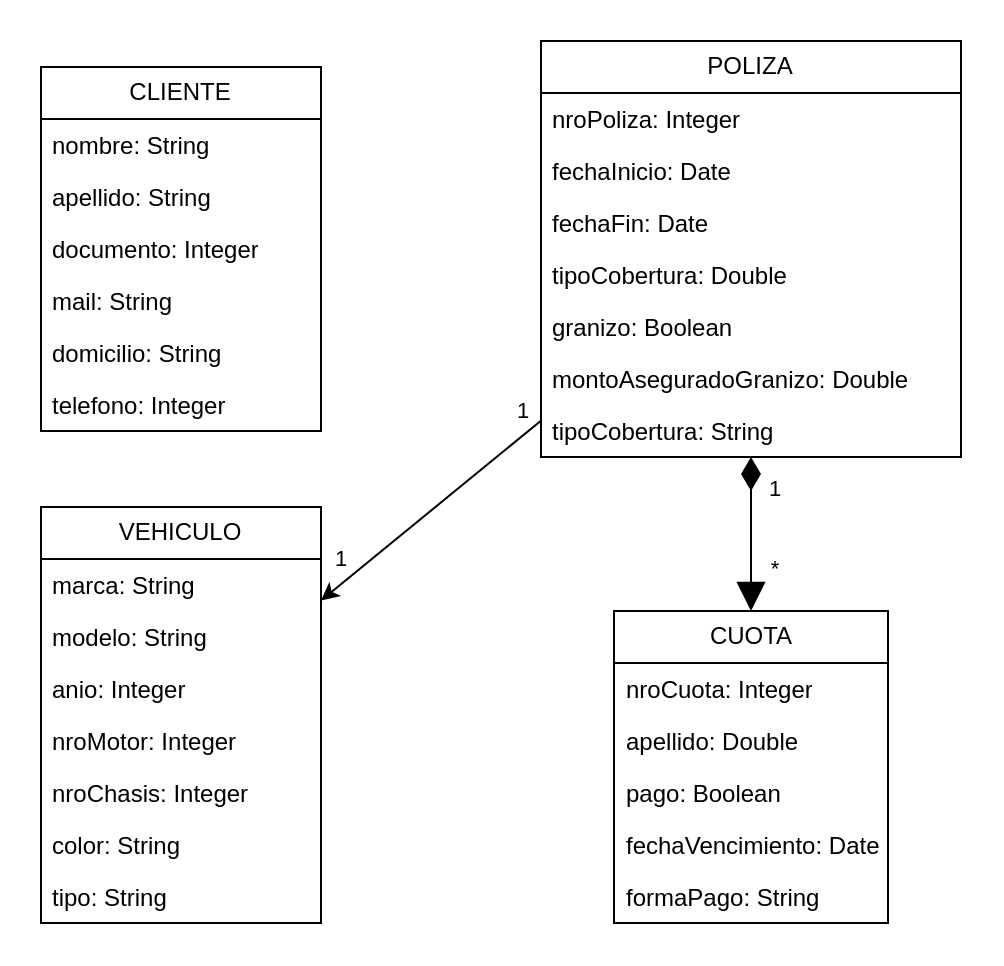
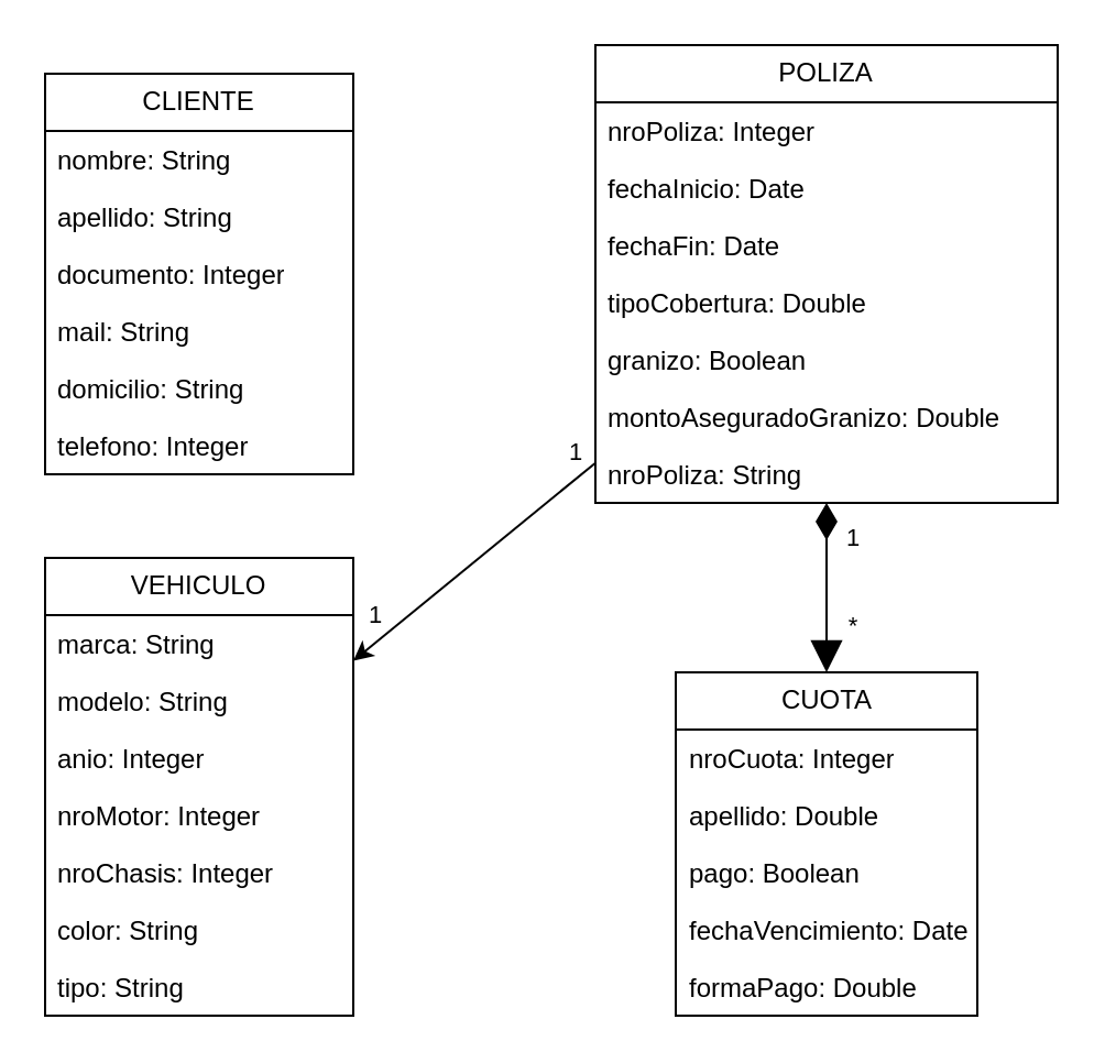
  <mxCell id="0" />
  <mxCell id="1" parent="0" />
  <mxCell id="2" value="CLIENTE" style="swimlane;fontStyle=0;childLayout=stackLayout;horizontal=1;startSize=26;fillColor=none;horizontalStack=0;resizeParent=1;resizeParentMax=0;resizeLast=0;collapsible=1;marginBottom=0;whiteSpace=wrap;html=1;" parent="1" vertex="1"><mxGeometry x="20" y="33" width="140" height="182" as="geometry" /></mxCell>
  <mxCell id="3" value="nombre: String" style="text;strokeColor=none;fillColor=none;align=left;verticalAlign=top;spacingLeft=4;spacingRight=4;overflow=hidden;rotatable=0;points=[[0,0.5],[1,0.5]];portConstraint=eastwest;whiteSpace=wrap;html=1;" parent="2" vertex="1"><mxGeometry y="26" width="140" height="26" as="geometry" /></mxCell>
  <mxCell id="4" value="apellido: String" style="text;strokeColor=none;fillColor=none;align=left;verticalAlign=top;spacingLeft=4;spacingRight=4;overflow=hidden;rotatable=0;points=[[0,0.5],[1,0.5]];portConstraint=eastwest;whiteSpace=wrap;html=1;" parent="2" vertex="1"><mxGeometry y="52" width="140" height="26" as="geometry" /></mxCell>
  <mxCell id="5" value="documento: Integer" style="text;strokeColor=none;fillColor=none;align=left;verticalAlign=top;spacingLeft=4;spacingRight=4;overflow=hidden;rotatable=0;points=[[0,0.5],[1,0.5]];portConstraint=eastwest;whiteSpace=wrap;html=1;" parent="2" vertex="1"><mxGeometry y="78" width="140" height="26" as="geometry" /></mxCell>
  <mxCell id="6" value="mail: String" style="text;strokeColor=none;fillColor=none;align=left;verticalAlign=top;spacingLeft=4;spacingRight=4;overflow=hidden;rotatable=0;points=[[0,0.5],[1,0.5]];portConstraint=eastwest;whiteSpace=wrap;html=1;" parent="2" vertex="1"><mxGeometry y="104" width="140" height="26" as="geometry" /></mxCell>
  <mxCell id="7" value="domicilio: String" style="text;strokeColor=none;fillColor=none;align=left;verticalAlign=top;spacingLeft=4;spacingRight=4;overflow=hidden;rotatable=0;points=[[0,0.5],[1,0.5]];portConstraint=eastwest;whiteSpace=wrap;html=1;" parent="2" vertex="1"><mxGeometry y="130" width="140" height="26" as="geometry" /></mxCell>
  <mxCell id="8" value="telefono: Integer" style="text;strokeColor=none;fillColor=none;align=left;verticalAlign=top;spacingLeft=4;spacingRight=4;overflow=hidden;rotatable=0;points=[[0,0.5],[1,0.5]];portConstraint=eastwest;whiteSpace=wrap;html=1;" parent="2" vertex="1"><mxGeometry y="156" width="140" height="26" as="geometry" /></mxCell>
  <mxCell id="9" value="VEHICULO" style="swimlane;fontStyle=0;childLayout=stackLayout;horizontal=1;startSize=26;fillColor=none;horizontalStack=0;resizeParent=1;resizeParentMax=0;resizeLast=0;collapsible=1;marginBottom=0;whiteSpace=wrap;html=1;" parent="1" vertex="1"><mxGeometry x="20" y="253" width="140" height="208" as="geometry" /></mxCell>
  <mxCell id="10" value="marca: String" style="text;strokeColor=none;fillColor=none;align=left;verticalAlign=top;spacingLeft=4;spacingRight=4;overflow=hidden;rotatable=0;points=[[0,0.5],[1,0.5]];portConstraint=eastwest;whiteSpace=wrap;html=1;" parent="9" vertex="1"><mxGeometry y="26" width="140" height="26" as="geometry" /></mxCell>
  <mxCell id="11" value="modelo: String" style="text;strokeColor=none;fillColor=none;align=left;verticalAlign=top;spacingLeft=4;spacingRight=4;overflow=hidden;rotatable=0;points=[[0,0.5],[1,0.5]];portConstraint=eastwest;whiteSpace=wrap;html=1;" parent="9" vertex="1"><mxGeometry y="52" width="140" height="26" as="geometry" /></mxCell>
  <mxCell id="12" value="anio: Integer" style="text;strokeColor=none;fillColor=none;align=left;verticalAlign=top;spacingLeft=4;spacingRight=4;overflow=hidden;rotatable=0;points=[[0,0.5],[1,0.5]];portConstraint=eastwest;whiteSpace=wrap;html=1;" parent="9" vertex="1"><mxGeometry y="78" width="140" height="26" as="geometry" /></mxCell>
  <mxCell id="13" value="nroMotor: Integer" style="text;strokeColor=none;fillColor=none;align=left;verticalAlign=top;spacingLeft=4;spacingRight=4;overflow=hidden;rotatable=0;points=[[0,0.5],[1,0.5]];portConstraint=eastwest;whiteSpace=wrap;html=1;" parent="9" vertex="1"><mxGeometry y="104" width="140" height="26" as="geometry" /></mxCell>
  <mxCell id="14" value="nroChasis: Integer" style="text;strokeColor=none;fillColor=none;align=left;verticalAlign=top;spacingLeft=4;spacingRight=4;overflow=hidden;rotatable=0;points=[[0,0.5],[1,0.5]];portConstraint=eastwest;whiteSpace=wrap;html=1;" parent="9" vertex="1"><mxGeometry y="130" width="140" height="26" as="geometry" /></mxCell>
  <mxCell id="15" value="color: String" style="text;strokeColor=none;fillColor=none;align=left;verticalAlign=top;spacingLeft=4;spacingRight=4;overflow=hidden;rotatable=0;points=[[0,0.5],[1,0.5]];portConstraint=eastwest;whiteSpace=wrap;html=1;" parent="9" vertex="1"><mxGeometry y="156" width="140" height="26" as="geometry" /></mxCell>
  <mxCell id="16" value="tipo: String" style="text;strokeColor=none;fillColor=none;align=left;verticalAlign=top;spacingLeft=4;spacingRight=4;overflow=hidden;rotatable=0;points=[[0,0.5],[1,0.5]];portConstraint=eastwest;whiteSpace=wrap;html=1;" parent="9" vertex="1"><mxGeometry y="182" width="140" height="26" as="geometry" /></mxCell>
  <mxCell id="17" style="rounded=0;orthogonalLoop=1;jettySize=auto;html=1;" edge="1" parent="1" source="20" target="9"><mxGeometry relative="1" as="geometry" /></mxCell>
  <mxCell id="18" value="1" style="edgeLabel;html=1;align=center;verticalAlign=middle;resizable=0;points=[];" vertex="1" connectable="0" parent="17"><mxGeometry x="-0.236" relative="1" as="geometry"><mxPoint x="32" y="-40" as="offset" /></mxGeometry></mxCell>
  <mxCell id="19" value="1" style="edgeLabel;html=1;align=center;verticalAlign=middle;resizable=0;points=[];" vertex="1" connectable="0" parent="17"><mxGeometry x="0.445" y="2" relative="1" as="geometry"><mxPoint x="-22" y="2" as="offset" /></mxGeometry></mxCell>
  <mxCell id="20" value="POLIZA" style="swimlane;fontStyle=0;childLayout=stackLayout;horizontal=1;startSize=26;fillColor=none;horizontalStack=0;resizeParent=1;resizeParentMax=0;resizeLast=0;collapsible=1;marginBottom=0;whiteSpace=wrap;html=1;" parent="1" vertex="1"><mxGeometry x="270" y="20" width="210" height="208" as="geometry" /></mxCell>
  <mxCell id="21" value="nroPoliza: Integer" style="text;strokeColor=none;fillColor=none;align=left;verticalAlign=top;spacingLeft=4;spacingRight=4;overflow=hidden;rotatable=0;points=[[0,0.5],[1,0.5]];portConstraint=eastwest;whiteSpace=wrap;html=1;" parent="20" vertex="1"><mxGeometry y="26" width="210" height="26" as="geometry" /></mxCell>
  <mxCell id="22" value="fechaInicio: Date" style="text;strokeColor=none;fillColor=none;align=left;verticalAlign=top;spacingLeft=4;spacingRight=4;overflow=hidden;rotatable=0;points=[[0,0.5],[1,0.5]];portConstraint=eastwest;whiteSpace=wrap;html=1;" parent="20" vertex="1"><mxGeometry y="52" width="210" height="26" as="geometry" /></mxCell>
  <mxCell id="23" value="fechaFin: Date" style="text;strokeColor=none;fillColor=none;align=left;verticalAlign=top;spacingLeft=4;spacingRight=4;overflow=hidden;rotatable=0;points=[[0,0.5],[1,0.5]];portConstraint=eastwest;whiteSpace=wrap;html=1;" parent="20" vertex="1"><mxGeometry y="78" width="210" height="26" as="geometry" /></mxCell>
  <mxCell id="24" value="tipoCobertura: Double" style="text;strokeColor=none;fillColor=none;align=left;verticalAlign=top;spacingLeft=4;spacingRight=4;overflow=hidden;rotatable=0;points=[[0,0.5],[1,0.5]];portConstraint=eastwest;whiteSpace=wrap;html=1;" parent="20" vertex="1"><mxGeometry y="104" width="210" height="26" as="geometry" /></mxCell>
  <mxCell id="25" value="granizo: Boolean" style="text;strokeColor=none;fillColor=none;align=left;verticalAlign=top;spacingLeft=4;spacingRight=4;overflow=hidden;rotatable=0;points=[[0,0.5],[1,0.5]];portConstraint=eastwest;whiteSpace=wrap;html=1;" parent="20" vertex="1"><mxGeometry y="130" width="210" height="26" as="geometry" /></mxCell>
  <mxCell id="26" value="montoAseguradoGranizo: Double" style="text;strokeColor=none;fillColor=none;align=left;verticalAlign=top;spacingLeft=4;spacingRight=4;overflow=hidden;rotatable=0;points=[[0,0.5],[1,0.5]];portConstraint=eastwest;whiteSpace=wrap;html=1;" parent="20" vertex="1"><mxGeometry y="156" width="210" height="26" as="geometry" /></mxCell>
- <mxCell id="27" value="tipoCobertura: String" style="text;strokeColor=none;fillColor=none;align=left;verticalAlign=top;spacingLeft=4;spacingRight=4;overflow=hidden;rotatable=0;points=[[0,0.5],[1,0.5]];portConstraint=eastwest;whiteSpace=wrap;html=1;" parent="20" vertex="1"><mxGeometry y="182" width="210" height="26" as="geometry" /></mxCell>
+ <mxCell id="27" value="nroPoliza: String" style="text;strokeColor=none;fillColor=none;align=left;verticalAlign=top;spacingLeft=4;spacingRight=4;overflow=hidden;rotatable=0;points=[[0,0.5],[1,0.5]];portConstraint=eastwest;whiteSpace=wrap;html=1;" parent="20" vertex="1"><mxGeometry y="182" width="210" height="26" as="geometry" /></mxCell>
  <mxCell id="28" value="CUOTA" style="swimlane;fontStyle=0;childLayout=stackLayout;horizontal=1;startSize=26;fillColor=none;horizontalStack=0;resizeParent=1;resizeParentMax=0;resizeLast=0;collapsible=1;marginBottom=0;whiteSpace=wrap;html=1;" parent="1" vertex="1"><mxGeometry x="306.5" y="305" width="137" height="156" as="geometry" /></mxCell>
  <mxCell id="29" value="nroCuota: Integer" style="text;strokeColor=none;fillColor=none;align=left;verticalAlign=top;spacingLeft=4;spacingRight=4;overflow=hidden;rotatable=0;points=[[0,0.5],[1,0.5]];portConstraint=eastwest;whiteSpace=wrap;html=1;" parent="28" vertex="1"><mxGeometry y="26" width="137" height="26" as="geometry" /></mxCell>
  <mxCell id="30" value="apellido: Double" style="text;strokeColor=none;fillColor=none;align=left;verticalAlign=top;spacingLeft=4;spacingRight=4;overflow=hidden;rotatable=0;points=[[0,0.5],[1,0.5]];portConstraint=eastwest;whiteSpace=wrap;html=1;" parent="28" vertex="1"><mxGeometry y="52" width="137" height="26" as="geometry" /></mxCell>
  <mxCell id="31" value="pago: Boolean" style="text;strokeColor=none;fillColor=none;align=left;verticalAlign=top;spacingLeft=4;spacingRight=4;overflow=hidden;rotatable=0;points=[[0,0.5],[1,0.5]];portConstraint=eastwest;whiteSpace=wrap;html=1;" parent="28" vertex="1"><mxGeometry y="78" width="137" height="26" as="geometry" /></mxCell>
  <mxCell id="32" value="fechaVencimiento: Date" style="text;strokeColor=none;fillColor=none;align=left;verticalAlign=top;spacingLeft=4;spacingRight=4;overflow=hidden;rotatable=0;points=[[0,0.5],[1,0.5]];portConstraint=eastwest;whiteSpace=wrap;html=1;" parent="28" vertex="1"><mxGeometry y="104" width="137" height="26" as="geometry" /></mxCell>
- <mxCell id="33" value="formaPago: String" style="text;strokeColor=none;fillColor=none;align=left;verticalAlign=top;spacingLeft=4;spacingRight=4;overflow=hidden;rotatable=0;points=[[0,0.5],[1,0.5]];portConstraint=eastwest;whiteSpace=wrap;html=1;" parent="28" vertex="1"><mxGeometry y="130" width="137" height="26" as="geometry" /></mxCell>
+ <mxCell id="33" value="formaPago: Double" style="text;strokeColor=none;fillColor=none;align=left;verticalAlign=top;spacingLeft=4;spacingRight=4;overflow=hidden;rotatable=0;points=[[0,0.5],[1,0.5]];portConstraint=eastwest;whiteSpace=wrap;html=1;" parent="28" vertex="1"><mxGeometry y="130" width="137" height="26" as="geometry" /></mxCell>
  <mxCell id="34" value="" style="endArrow=block;html=1;endSize=12;startArrow=diamondThin;startSize=14;startFill=1;edgeStyle=orthogonalEdgeStyle;align=left;verticalAlign=bottom;rounded=0;" edge="1" parent="1" source="20" target="28"><mxGeometry x="-0.351" y="11" relative="1" as="geometry"><mxPoint x="446" y="263" as="sourcePoint" /><mxPoint x="606" y="263" as="targetPoint" /><mxPoint as="offset" /></mxGeometry></mxCell>
  <mxCell id="35" value="*" style="edgeLabel;html=1;align=center;verticalAlign=middle;resizable=0;points=[];" vertex="1" connectable="0" parent="34"><mxGeometry x="0.268" y="-1" relative="1" as="geometry"><mxPoint x="12" y="6" as="offset" /></mxGeometry></mxCell>
  <mxCell id="36" value="1" style="edgeLabel;html=1;align=center;verticalAlign=middle;resizable=0;points=[];" vertex="1" connectable="0" parent="34"><mxGeometry x="-0.251" y="1" relative="1" as="geometry"><mxPoint x="10" y="-14" as="offset" /></mxGeometry></mxCell>
